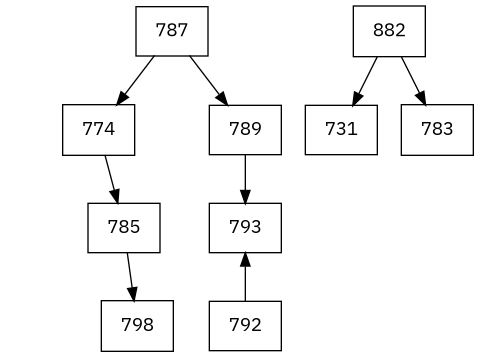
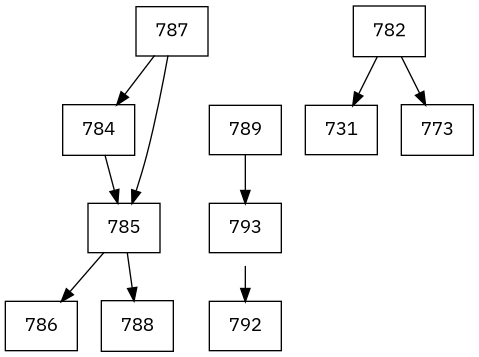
  digraph {
    concentrate=true
    fontname="IBM Plex Sans"
    rankdir=UD
    node [fontname="IBM Plex Sans" shape=record]
    edge [fontname="IBM Plex Sans"]
    n1 [label=787]
-   n2 [label=774]
+   n2 [label=784]
    n3 [label=789]
    n4 [label=785]
    n5 [label=793]
-   n6 [label=882]
+   n6 [label=782]
    n7 [label=731]
-   n8 [label=783]
-   n10 [label=798]
+   n8 [label=773]
+   n9 [label=786]
+   n10 [label=788]
    n11 [label=792]
    n1 -> n2
-   n1 -> n3
+   n1 -> n4
    n2 -> n4
    n3 -> n5
+   n4 -> n9
    n4 -> n10
-   n11 -> n5
+   n5 -> n11
    n6 -> n7
    n6 -> n8
  }
